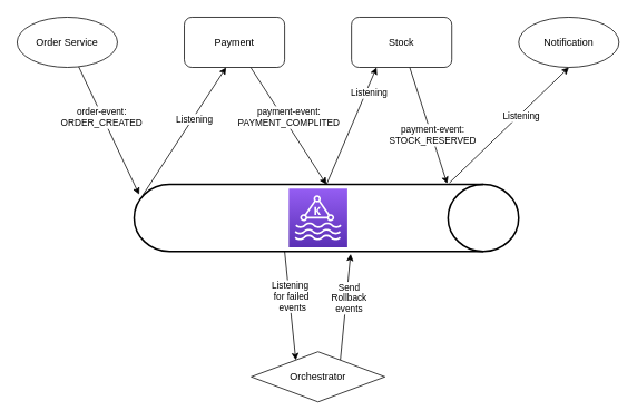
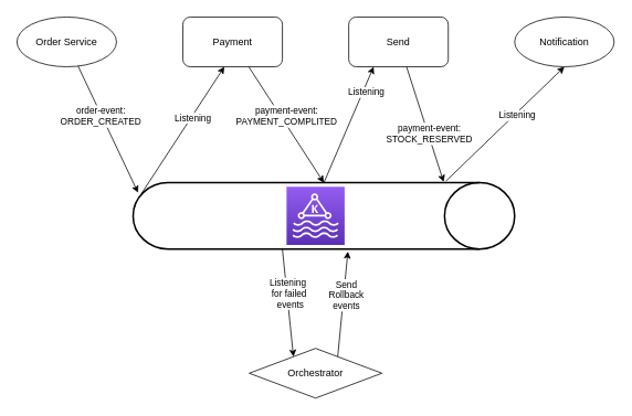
  <mxCell id="0" />
  <mxCell id="1" parent="0" />
  <mxCell id="2" style="rounded=0;orthogonalLoop=1;jettySize=auto;html=1;entryX=0.013;entryY=0.15;entryDx=0;entryDy=0;entryPerimeter=0;" edge="1" parent="1" source="4" target="23"><mxGeometry relative="1" as="geometry" /></mxCell>
  <mxCell id="3" value="order-event:&lt;br&gt;ORDER_CREATED" style="edgeLabel;html=1;align=center;verticalAlign=middle;resizable=0;points=[];" vertex="1" connectable="0" parent="2"><mxGeometry x="-0.236" y="-1" relative="1" as="geometry"><mxPoint y="1" as="offset" /></mxGeometry></mxCell>
  <mxCell id="4" value="Order Service" style="ellipse;whiteSpace=wrap;html=1;" vertex="1" parent="1"><mxGeometry x="20" y="20" width="120" height="60" as="geometry" /></mxCell>
  <mxCell id="5" style="edgeStyle=none;rounded=0;orthogonalLoop=1;jettySize=auto;html=1;entryX=0.563;entryY=1.038;entryDx=0;entryDy=0;entryPerimeter=0;exitX=0.75;exitY=0;exitDx=0;exitDy=0;" edge="1" parent="1" source="7" target="23"><mxGeometry relative="1" as="geometry" /></mxCell>
  <mxCell id="6" value="Send &lt;br&gt;Rollback&lt;br&gt;events" style="edgeLabel;html=1;align=center;verticalAlign=middle;resizable=0;points=[];" vertex="1" connectable="0" parent="5"><mxGeometry x="0.179" y="-3" relative="1" as="geometry"><mxPoint as="offset" /></mxGeometry></mxCell>
  <mxCell id="7" value="Orchestrator" style="rhombus;whiteSpace=wrap;html=1;" vertex="1" parent="1"><mxGeometry x="300" y="420" width="160" height="60" as="geometry" /></mxCell>
  <mxCell id="8" style="edgeStyle=none;rounded=0;orthogonalLoop=1;jettySize=auto;html=1;entryX=0.5;entryY=0;entryDx=0;entryDy=0;entryPerimeter=0;" edge="1" parent="1" source="10" target="23"><mxGeometry relative="1" as="geometry" /></mxCell>
  <mxCell id="9" value="payment-event:&lt;br&gt;PAYMENT_COMPLITED" style="edgeLabel;html=1;align=center;verticalAlign=middle;resizable=0;points=[];" vertex="1" connectable="0" parent="8"><mxGeometry x="0.162" y="1" relative="1" as="geometry"><mxPoint x="-8" y="-21" as="offset" /></mxGeometry></mxCell>
  <mxCell id="10" value="Payment&lt;span style=&quot;color: rgba(0, 0, 0, 0); font-family: monospace; font-size: 0px; text-align: start;&quot;&gt;%3CmxGraphModel%3E%3Croot%3E%3CmxCell%20id%3D%220%22%2F%3E%3CmxCell%20id%3D%221%22%20parent%3D%220%22%2F%3E%3CmxCell%20id%3D%222%22%20value%3D%22Orchestrator%22%20style%3D%22rounded%3D1%3BwhiteSpace%3Dwrap%3Bhtml%3D1%3B%22%20vertex%3D%221%22%20parent%3D%221%22%3E%3CmxGeometry%20x%3D%22294%22%20y%3D%22140%22%20width%3D%22120%22%20height%3D%2260%22%20as%3D%22geometry%22%2F%3E%3C%2FmxCell%3E%3C%2Froot%3E%3C%2FmxGraphModel%3E&lt;/span&gt;" style="rounded=1;whiteSpace=wrap;html=1;" vertex="1" parent="1"><mxGeometry x="220" y="20" width="120" height="60" as="geometry" /></mxCell>
  <mxCell id="11" style="edgeStyle=none;rounded=0;orthogonalLoop=1;jettySize=auto;html=1;entryX=0.814;entryY=-0.012;entryDx=0;entryDy=0;entryPerimeter=0;" edge="1" parent="1" source="13" target="23"><mxGeometry relative="1" as="geometry" /></mxCell>
  <mxCell id="12" value="payment-event:&lt;br&gt;STOCK_RESERVED" style="edgeLabel;html=1;align=center;verticalAlign=middle;resizable=0;points=[];" vertex="1" connectable="0" parent="11"><mxGeometry x="0.17" y="1" relative="1" as="geometry"><mxPoint as="offset" /></mxGeometry></mxCell>
- <mxCell id="13" value="Stock" style="rounded=1;whiteSpace=wrap;html=1;" vertex="1" parent="1"><mxGeometry x="420" y="20" width="120" height="60" as="geometry" /></mxCell>
+ <mxCell id="13" value="Send" style="rounded=1;whiteSpace=wrap;html=1;" vertex="1" parent="1"><mxGeometry x="420" y="20" width="120" height="60" as="geometry" /></mxCell>
  <mxCell id="14" value="Notification" style="ellipse;whiteSpace=wrap;html=1;" vertex="1" parent="1"><mxGeometry x="620" y="20" width="120" height="60" as="geometry" /></mxCell>
  <mxCell id="15" style="edgeStyle=none;rounded=0;orthogonalLoop=1;jettySize=auto;html=1;exitX=0.022;exitY=0.163;exitDx=0;exitDy=0;exitPerimeter=0;" edge="1" parent="1" source="23"><mxGeometry relative="1" as="geometry"><mxPoint x="270" y="80" as="targetPoint" /></mxGeometry></mxCell>
  <mxCell id="16" value="Listening" style="edgeLabel;html=1;align=center;verticalAlign=middle;resizable=0;points=[];" vertex="1" connectable="0" parent="15"><mxGeometry x="0.204" y="-1" relative="1" as="geometry"><mxPoint as="offset" /></mxGeometry></mxCell>
  <mxCell id="17" style="edgeStyle=none;rounded=0;orthogonalLoop=1;jettySize=auto;html=1;entryX=0.25;entryY=1;entryDx=0;entryDy=0;exitX=0.5;exitY=0;exitDx=0;exitDy=0;exitPerimeter=0;" edge="1" parent="1" source="23" target="13"><mxGeometry relative="1" as="geometry" /></mxCell>
  <mxCell id="18" value="Listening" style="edgeLabel;html=1;align=center;verticalAlign=middle;resizable=0;points=[];" vertex="1" connectable="0" parent="17"><mxGeometry x="0.169" relative="1" as="geometry"><mxPoint x="15" y="-28" as="offset" /></mxGeometry></mxCell>
  <mxCell id="19" style="edgeStyle=none;rounded=0;orthogonalLoop=1;jettySize=auto;html=1;entryX=0.5;entryY=1;entryDx=0;entryDy=0;exitX=0.82;exitY=-0.025;exitDx=0;exitDy=0;exitPerimeter=0;" edge="1" parent="1" source="23" target="14"><mxGeometry relative="1" as="geometry" /></mxCell>
  <mxCell id="20" value="Listening" style="edgeLabel;html=1;align=center;verticalAlign=middle;resizable=0;points=[];" vertex="1" connectable="0" parent="19"><mxGeometry x="0.174" y="-1" relative="1" as="geometry"><mxPoint y="1" as="offset" /></mxGeometry></mxCell>
  <mxCell id="21" style="edgeStyle=none;rounded=0;orthogonalLoop=1;jettySize=auto;html=1;entryX=0.25;entryY=0;entryDx=0;entryDy=0;" edge="1" parent="1" target="7"><mxGeometry relative="1" as="geometry"><mxPoint x="340" y="300" as="sourcePoint" /></mxGeometry></mxCell>
  <mxCell id="22" value="Listening&amp;nbsp;&lt;br&gt;for failed&lt;br&gt;&amp;nbsp;events" style="edgeLabel;html=1;align=center;verticalAlign=middle;resizable=0;points=[];" vertex="1" connectable="0" parent="21"><mxGeometry x="-0.179" y="2" relative="1" as="geometry"><mxPoint as="offset" /></mxGeometry></mxCell>
  <mxCell id="23" value="" style="strokeWidth=2;html=1;shape=mxgraph.flowchart.direct_data;whiteSpace=wrap;" vertex="1" parent="1"><mxGeometry x="160" y="220" width="460" height="80" as="geometry" /></mxCell>
  <mxCell id="24" value="" style="sketch=0;points=[[0,0,0],[0.25,0,0],[0.5,0,0],[0.75,0,0],[1,0,0],[0,1,0],[0.25,1,0],[0.5,1,0],[0.75,1,0],[1,1,0],[0,0.25,0],[0,0.5,0],[0,0.75,0],[1,0.25,0],[1,0.5,0],[1,0.75,0]];outlineConnect=0;fontColor=#232F3E;gradientColor=#945DF2;gradientDirection=north;fillColor=#5A30B5;strokeColor=#ffffff;dashed=0;verticalLabelPosition=bottom;verticalAlign=top;align=center;html=1;fontSize=12;fontStyle=0;aspect=fixed;shape=mxgraph.aws4.resourceIcon;resIcon=mxgraph.aws4.managed_streaming_for_kafka;" vertex="1" parent="1"><mxGeometry x="345" y="225" width="70" height="70" as="geometry" /></mxCell>
